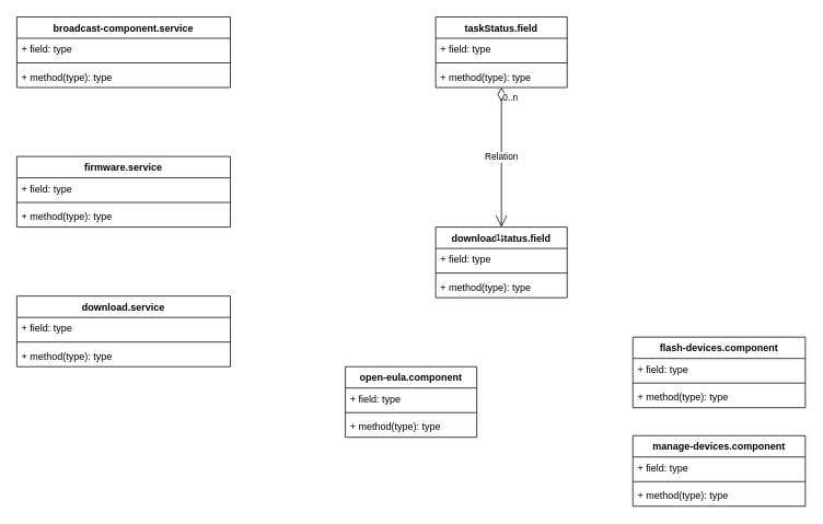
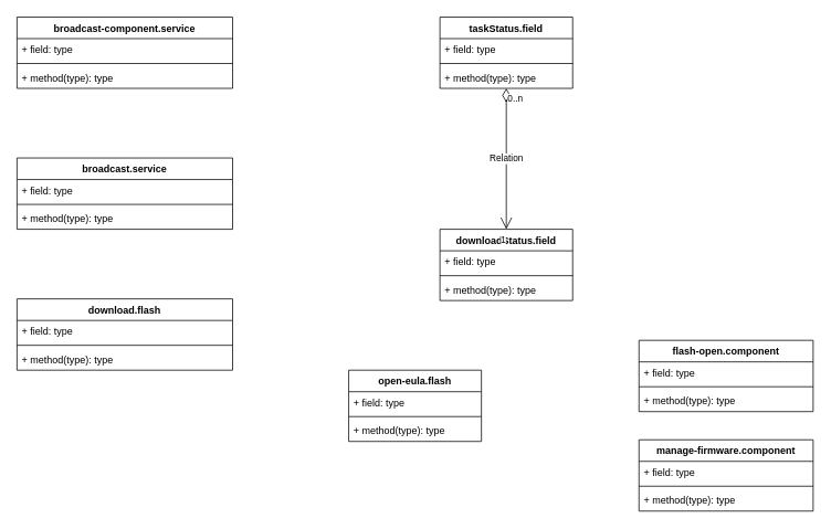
  <mxCell id="0" />
  <mxCell id="1" parent="0" />
  <mxCell id="2" value="broadcast-component.service" style="swimlane;fontStyle=1;align=center;verticalAlign=top;childLayout=stackLayout;horizontal=1;startSize=26;horizontalStack=0;resizeParent=1;resizeParentMax=0;resizeLast=0;collapsible=1;marginBottom=0;" vertex="1" parent="1"><mxGeometry x="20" y="20" width="260" height="86" as="geometry" /></mxCell>
  <mxCell id="3" value="+ field: type" style="text;strokeColor=none;fillColor=none;align=left;verticalAlign=top;spacingLeft=4;spacingRight=4;overflow=hidden;rotatable=0;points=[[0,0.5],[1,0.5]];portConstraint=eastwest;" vertex="1" parent="2"><mxGeometry y="26" width="260" height="26" as="geometry" /></mxCell>
  <mxCell id="4" value="" style="line;strokeWidth=1;fillColor=none;align=left;verticalAlign=middle;spacingTop=-1;spacingLeft=3;spacingRight=3;rotatable=0;labelPosition=right;points=[];portConstraint=eastwest;" vertex="1" parent="2"><mxGeometry y="52" width="260" height="8" as="geometry" /></mxCell>
  <mxCell id="5" value="+ method(type): type" style="text;strokeColor=none;fillColor=none;align=left;verticalAlign=top;spacingLeft=4;spacingRight=4;overflow=hidden;rotatable=0;points=[[0,0.5],[1,0.5]];portConstraint=eastwest;" vertex="1" parent="2"><mxGeometry y="60" width="260" height="26" as="geometry" /></mxCell>
- <mxCell id="6" value="download.service" style="swimlane;fontStyle=1;align=center;verticalAlign=top;childLayout=stackLayout;horizontal=1;startSize=26;horizontalStack=0;resizeParent=1;resizeParentMax=0;resizeLast=0;collapsible=1;marginBottom=0;" vertex="1" parent="1"><mxGeometry x="20" y="360" width="260" height="86" as="geometry" /></mxCell>
+ <mxCell id="6" value="download.flash" style="swimlane;fontStyle=1;align=center;verticalAlign=top;childLayout=stackLayout;horizontal=1;startSize=26;horizontalStack=0;resizeParent=1;resizeParentMax=0;resizeLast=0;collapsible=1;marginBottom=0;" vertex="1" parent="1"><mxGeometry x="20" y="360" width="260" height="86" as="geometry" /></mxCell>
  <mxCell id="7" value="+ field: type" style="text;strokeColor=none;fillColor=none;align=left;verticalAlign=top;spacingLeft=4;spacingRight=4;overflow=hidden;rotatable=0;points=[[0,0.5],[1,0.5]];portConstraint=eastwest;" vertex="1" parent="6"><mxGeometry y="26" width="260" height="26" as="geometry" /></mxCell>
  <mxCell id="8" value="" style="line;strokeWidth=1;fillColor=none;align=left;verticalAlign=middle;spacingTop=-1;spacingLeft=3;spacingRight=3;rotatable=0;labelPosition=right;points=[];portConstraint=eastwest;" vertex="1" parent="6"><mxGeometry y="52" width="260" height="8" as="geometry" /></mxCell>
  <mxCell id="9" value="+ method(type): type" style="text;strokeColor=none;fillColor=none;align=left;verticalAlign=top;spacingLeft=4;spacingRight=4;overflow=hidden;rotatable=0;points=[[0,0.5],[1,0.5]];portConstraint=eastwest;" vertex="1" parent="6"><mxGeometry y="60" width="260" height="26" as="geometry" /></mxCell>
- <mxCell id="10" value="firmware.service" style="swimlane;fontStyle=1;align=center;verticalAlign=top;childLayout=stackLayout;horizontal=1;startSize=26;horizontalStack=0;resizeParent=1;resizeParentMax=0;resizeLast=0;collapsible=1;marginBottom=0;" vertex="1" parent="1"><mxGeometry x="20" y="190" width="260" height="86" as="geometry" /></mxCell>
+ <mxCell id="10" value="broadcast.service" style="swimlane;fontStyle=1;align=center;verticalAlign=top;childLayout=stackLayout;horizontal=1;startSize=26;horizontalStack=0;resizeParent=1;resizeParentMax=0;resizeLast=0;collapsible=1;marginBottom=0;" vertex="1" parent="1"><mxGeometry x="20" y="190" width="260" height="86" as="geometry" /></mxCell>
  <mxCell id="11" value="+ field: type" style="text;strokeColor=none;fillColor=none;align=left;verticalAlign=top;spacingLeft=4;spacingRight=4;overflow=hidden;rotatable=0;points=[[0,0.5],[1,0.5]];portConstraint=eastwest;" vertex="1" parent="10"><mxGeometry y="26" width="260" height="26" as="geometry" /></mxCell>
  <mxCell id="12" value="" style="line;strokeWidth=1;fillColor=none;align=left;verticalAlign=middle;spacingTop=-1;spacingLeft=3;spacingRight=3;rotatable=0;labelPosition=right;points=[];portConstraint=eastwest;" vertex="1" parent="10"><mxGeometry y="52" width="260" height="8" as="geometry" /></mxCell>
  <mxCell id="13" value="+ method(type): type" style="text;strokeColor=none;fillColor=none;align=left;verticalAlign=top;spacingLeft=4;spacingRight=4;overflow=hidden;rotatable=0;points=[[0,0.5],[1,0.5]];portConstraint=eastwest;" vertex="1" parent="10"><mxGeometry y="60" width="260" height="26" as="geometry" /></mxCell>
  <mxCell id="14" value="taskStatus.field" style="swimlane;fontStyle=1;align=center;verticalAlign=top;childLayout=stackLayout;horizontal=1;startSize=26;horizontalStack=0;resizeParent=1;resizeParentMax=0;resizeLast=0;collapsible=1;marginBottom=0;" vertex="1" parent="1"><mxGeometry x="530" y="20" width="160" height="86" as="geometry" /></mxCell>
  <mxCell id="15" value="+ field: type" style="text;strokeColor=none;fillColor=none;align=left;verticalAlign=top;spacingLeft=4;spacingRight=4;overflow=hidden;rotatable=0;points=[[0,0.5],[1,0.5]];portConstraint=eastwest;" vertex="1" parent="14"><mxGeometry y="26" width="160" height="26" as="geometry" /></mxCell>
  <mxCell id="16" value="" style="line;strokeWidth=1;fillColor=none;align=left;verticalAlign=middle;spacingTop=-1;spacingLeft=3;spacingRight=3;rotatable=0;labelPosition=right;points=[];portConstraint=eastwest;" vertex="1" parent="14"><mxGeometry y="52" width="160" height="8" as="geometry" /></mxCell>
  <mxCell id="17" value="+ method(type): type" style="text;strokeColor=none;fillColor=none;align=left;verticalAlign=top;spacingLeft=4;spacingRight=4;overflow=hidden;rotatable=0;points=[[0,0.5],[1,0.5]];portConstraint=eastwest;" vertex="1" parent="14"><mxGeometry y="60" width="160" height="26" as="geometry" /></mxCell>
  <mxCell id="18" value="downloadStatus.field" style="swimlane;fontStyle=1;align=center;verticalAlign=top;childLayout=stackLayout;horizontal=1;startSize=26;horizontalStack=0;resizeParent=1;resizeParentMax=0;resizeLast=0;collapsible=1;marginBottom=0;" vertex="1" parent="1"><mxGeometry x="530" y="276" width="160" height="86" as="geometry" /></mxCell>
  <mxCell id="19" value="+ field: type" style="text;strokeColor=none;fillColor=none;align=left;verticalAlign=top;spacingLeft=4;spacingRight=4;overflow=hidden;rotatable=0;points=[[0,0.5],[1,0.5]];portConstraint=eastwest;" vertex="1" parent="18"><mxGeometry y="26" width="160" height="26" as="geometry" /></mxCell>
  <mxCell id="20" value="" style="line;strokeWidth=1;fillColor=none;align=left;verticalAlign=middle;spacingTop=-1;spacingLeft=3;spacingRight=3;rotatable=0;labelPosition=right;points=[];portConstraint=eastwest;" vertex="1" parent="18"><mxGeometry y="52" width="160" height="8" as="geometry" /></mxCell>
  <mxCell id="21" value="+ method(type): type" style="text;strokeColor=none;fillColor=none;align=left;verticalAlign=top;spacingLeft=4;spacingRight=4;overflow=hidden;rotatable=0;points=[[0,0.5],[1,0.5]];portConstraint=eastwest;" vertex="1" parent="18"><mxGeometry y="60" width="160" height="26" as="geometry" /></mxCell>
  <mxCell id="22" value="Relation" style="endArrow=open;html=1;endSize=12;startArrow=diamondThin;startSize=14;startFill=0;edgeStyle=orthogonalEdgeStyle;rounded=0;entryX=0.5;entryY=0;entryDx=0;entryDy=0;" edge="1" parent="1" source="17" target="18"><mxGeometry relative="1" as="geometry"><mxPoint x="560" y="150" as="sourcePoint" /><mxPoint x="720" y="150" as="targetPoint" /><Array as="points"><mxPoint x="610" y="120" /><mxPoint x="610" y="120" /></Array></mxGeometry></mxCell>
  <mxCell id="23" value="0..n" style="edgeLabel;resizable=0;html=1;align=left;verticalAlign=top;" connectable="0" vertex="1" parent="22"><mxGeometry x="-1" relative="1" as="geometry" /></mxCell>
  <mxCell id="24" value="1" style="edgeLabel;resizable=0;html=1;align=right;verticalAlign=top;" connectable="0" vertex="1" parent="22"><mxGeometry x="1" relative="1" as="geometry" /></mxCell>
- <mxCell id="25" value="open-eula.component" style="swimlane;fontStyle=1;align=center;verticalAlign=top;childLayout=stackLayout;horizontal=1;startSize=26;horizontalStack=0;resizeParent=1;resizeParentMax=0;resizeLast=0;collapsible=1;marginBottom=0;" vertex="1" parent="1"><mxGeometry x="420" y="446" width="160" height="86" as="geometry" /></mxCell>
+ <mxCell id="25" value="open-eula.flash" style="swimlane;fontStyle=1;align=center;verticalAlign=top;childLayout=stackLayout;horizontal=1;startSize=26;horizontalStack=0;resizeParent=1;resizeParentMax=0;resizeLast=0;collapsible=1;marginBottom=0;" vertex="1" parent="1"><mxGeometry x="420" y="446" width="160" height="86" as="geometry" /></mxCell>
  <mxCell id="26" value="+ field: type" style="text;strokeColor=none;fillColor=none;align=left;verticalAlign=top;spacingLeft=4;spacingRight=4;overflow=hidden;rotatable=0;points=[[0,0.5],[1,0.5]];portConstraint=eastwest;" vertex="1" parent="25"><mxGeometry y="26" width="160" height="26" as="geometry" /></mxCell>
  <mxCell id="27" value="" style="line;strokeWidth=1;fillColor=none;align=left;verticalAlign=middle;spacingTop=-1;spacingLeft=3;spacingRight=3;rotatable=0;labelPosition=right;points=[];portConstraint=eastwest;" vertex="1" parent="25"><mxGeometry y="52" width="160" height="8" as="geometry" /></mxCell>
  <mxCell id="28" value="+ method(type): type" style="text;strokeColor=none;fillColor=none;align=left;verticalAlign=top;spacingLeft=4;spacingRight=4;overflow=hidden;rotatable=0;points=[[0,0.5],[1,0.5]];portConstraint=eastwest;" vertex="1" parent="25"><mxGeometry y="60" width="160" height="26" as="geometry" /></mxCell>
- <mxCell id="29" value="flash-devices.component" style="swimlane;fontStyle=1;align=center;verticalAlign=top;childLayout=stackLayout;horizontal=1;startSize=26;horizontalStack=0;resizeParent=1;resizeParentMax=0;resizeLast=0;collapsible=1;marginBottom=0;" vertex="1" parent="1"><mxGeometry x="770" y="410" width="210" height="86" as="geometry" /></mxCell>
+ <mxCell id="29" value="flash-open.component" style="swimlane;fontStyle=1;align=center;verticalAlign=top;childLayout=stackLayout;horizontal=1;startSize=26;horizontalStack=0;resizeParent=1;resizeParentMax=0;resizeLast=0;collapsible=1;marginBottom=0;" vertex="1" parent="1"><mxGeometry x="770" y="410" width="210" height="86" as="geometry" /></mxCell>
  <mxCell id="30" value="+ field: type" style="text;strokeColor=none;fillColor=none;align=left;verticalAlign=top;spacingLeft=4;spacingRight=4;overflow=hidden;rotatable=0;points=[[0,0.5],[1,0.5]];portConstraint=eastwest;" vertex="1" parent="29"><mxGeometry y="26" width="210" height="26" as="geometry" /></mxCell>
  <mxCell id="31" value="" style="line;strokeWidth=1;fillColor=none;align=left;verticalAlign=middle;spacingTop=-1;spacingLeft=3;spacingRight=3;rotatable=0;labelPosition=right;points=[];portConstraint=eastwest;" vertex="1" parent="29"><mxGeometry y="52" width="210" height="8" as="geometry" /></mxCell>
  <mxCell id="32" value="+ method(type): type" style="text;strokeColor=none;fillColor=none;align=left;verticalAlign=top;spacingLeft=4;spacingRight=4;overflow=hidden;rotatable=0;points=[[0,0.5],[1,0.5]];portConstraint=eastwest;" vertex="1" parent="29"><mxGeometry y="60" width="210" height="26" as="geometry" /></mxCell>
- <mxCell id="33" value="manage-devices.component" style="swimlane;fontStyle=1;align=center;verticalAlign=top;childLayout=stackLayout;horizontal=1;startSize=26;horizontalStack=0;resizeParent=1;resizeParentMax=0;resizeLast=0;collapsible=1;marginBottom=0;" vertex="1" parent="1"><mxGeometry x="770" y="530" width="210" height="86" as="geometry" /></mxCell>
+ <mxCell id="33" value="manage-firmware.component" style="swimlane;fontStyle=1;align=center;verticalAlign=top;childLayout=stackLayout;horizontal=1;startSize=26;horizontalStack=0;resizeParent=1;resizeParentMax=0;resizeLast=0;collapsible=1;marginBottom=0;" vertex="1" parent="1"><mxGeometry x="770" y="530" width="210" height="86" as="geometry" /></mxCell>
  <mxCell id="34" value="+ field: type" style="text;strokeColor=none;fillColor=none;align=left;verticalAlign=top;spacingLeft=4;spacingRight=4;overflow=hidden;rotatable=0;points=[[0,0.5],[1,0.5]];portConstraint=eastwest;" vertex="1" parent="33"><mxGeometry y="26" width="210" height="26" as="geometry" /></mxCell>
  <mxCell id="35" value="" style="line;strokeWidth=1;fillColor=none;align=left;verticalAlign=middle;spacingTop=-1;spacingLeft=3;spacingRight=3;rotatable=0;labelPosition=right;points=[];portConstraint=eastwest;" vertex="1" parent="33"><mxGeometry y="52" width="210" height="8" as="geometry" /></mxCell>
  <mxCell id="36" value="+ method(type): type" style="text;strokeColor=none;fillColor=none;align=left;verticalAlign=top;spacingLeft=4;spacingRight=4;overflow=hidden;rotatable=0;points=[[0,0.5],[1,0.5]];portConstraint=eastwest;" vertex="1" parent="33"><mxGeometry y="60" width="210" height="26" as="geometry" /></mxCell>
